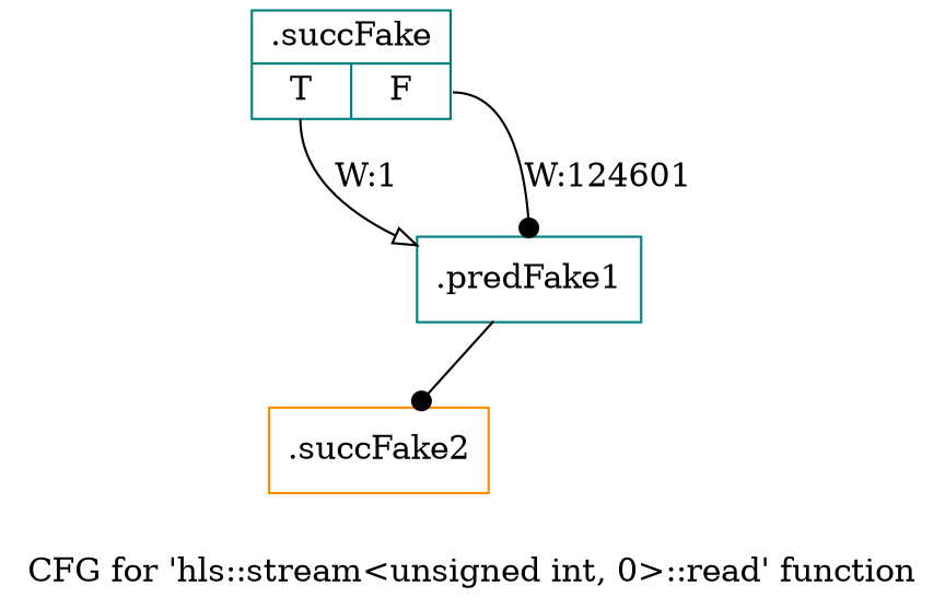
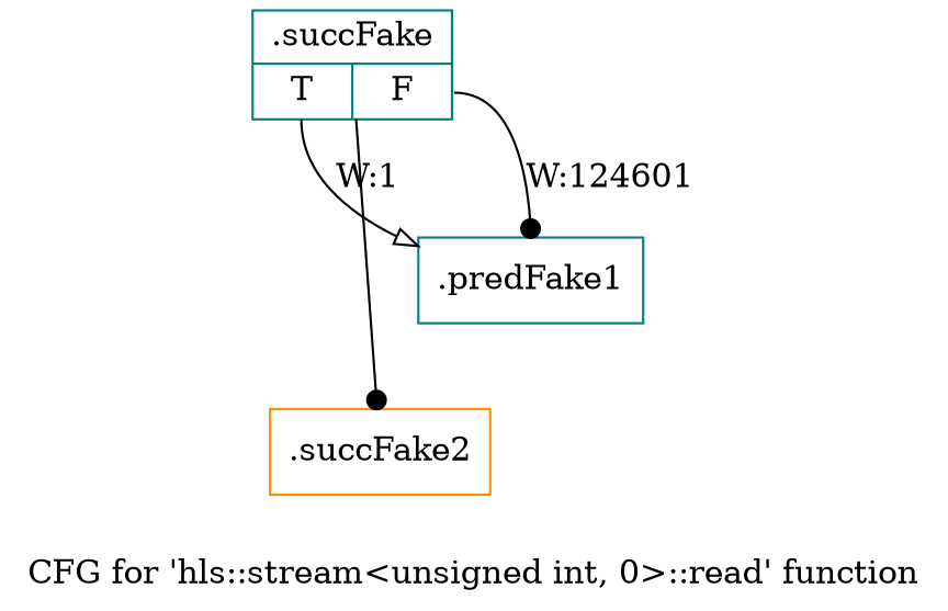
  digraph {
    label="CFG for 'hls::stream\<unsigned int, 0\>::read' function"
    node [color=teal filename="/usr/vitis/Vitis_HLS/2020.2/include/hls_stream_thread_unsafe.h" linenumber=251 shape=record]
    edge [arrowhead=dot execusionnum=124600 filename="/usr/vitis/Vitis_HLS/2020.2/include/hls_stream_thread_unsafe.h"]
    n1 [label="{.succFake|{<s0>T|<s1>F}}" linenumber=239]
    n2 [label="{.predFake1}"]
    n3 [color=darkorange label="{.succFake2}"]
    n1 -> n2 [arrowhead=onormal execusionnum=0 label="W:1" tailport=s0]
    n1 -> n2 [label="W:124601" tailport=s1]
-   n2 -> n3
+   n1 -> n3
  }
